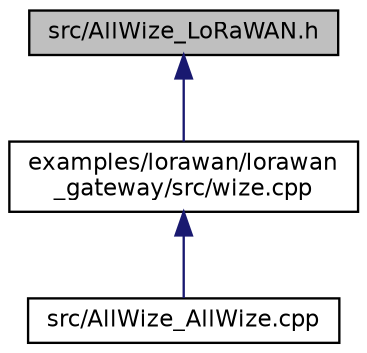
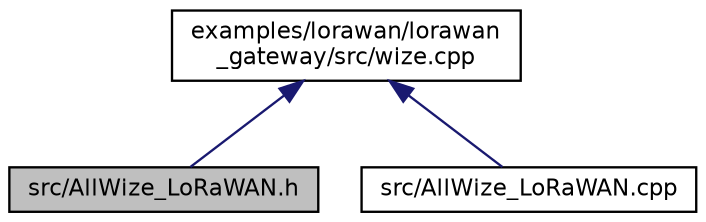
  digraph {
    node [color=black fillcolor=white fontname=Helvetica fontsize=10 shape=record style=filled]
    edge [color=midnightblue dir=back fontname=Helvetica fontsize=10 labelfontname=Helvetica labelfontsize=10 style=solid]
    n1 [fillcolor=grey75 fontcolor=black height=0.2 label="src/AllWize_LoRaWAN.h" width=0.4]
    n2 [height=0.2 label="examples/lorawan/lorawan\l_gateway/src/wize.cpp" width=0.4]
-   n3 [height=0.2 label="src/AllWize_AllWize.cpp" width=0.4]
-   n1 -> n2
+   n3 [height=0.2 label="src/AllWize_LoRaWAN.cpp" width=0.4]
+   n2 -> n1
    n2 -> n3
  }
